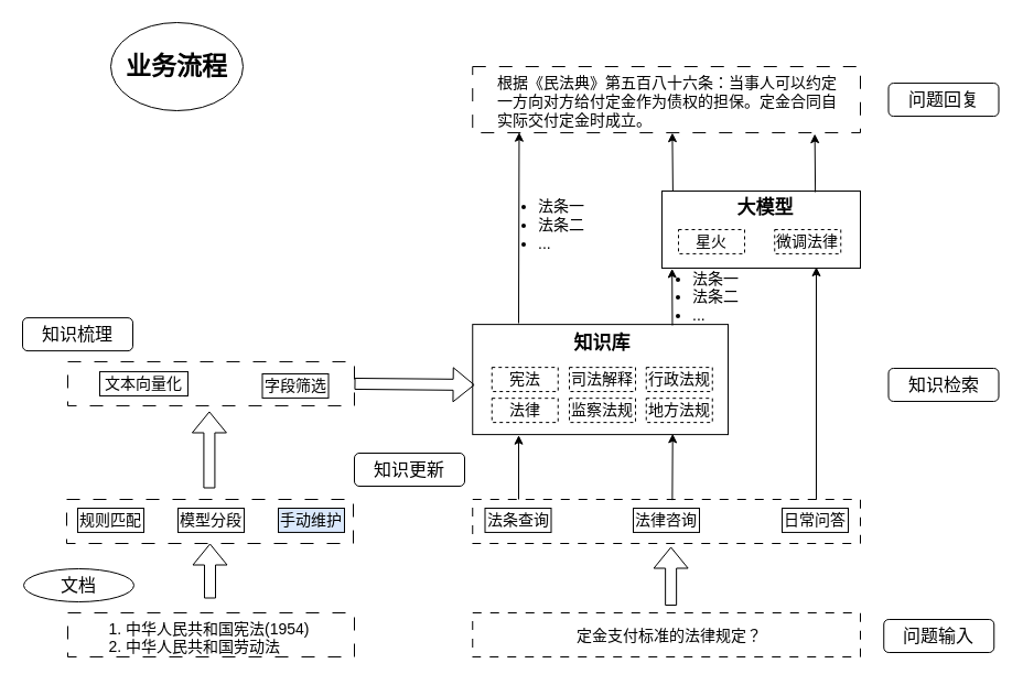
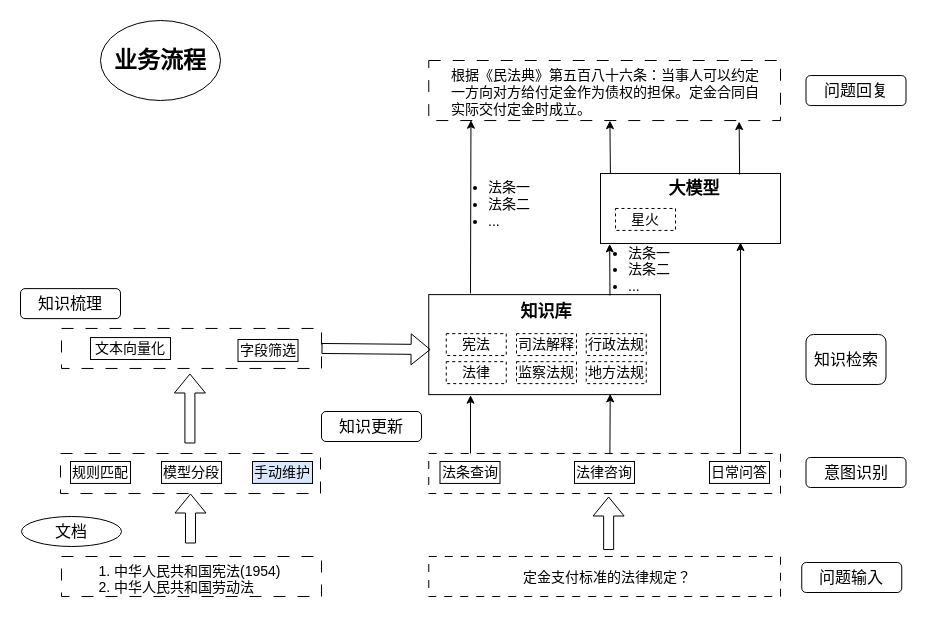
  <mxCell id="0" />
  <mxCell id="1" parent="0" />
  <mxCell id="2" value="" style="rounded=0;whiteSpace=wrap;html=1;dashed=1;dashPattern=8 8;" vertex="1" parent="1"><mxGeometry x="428.25" y="556" width="351.75" height="40" as="geometry" /></mxCell>
  <mxCell id="3" value="" style="rounded=0;whiteSpace=wrap;html=1;dashed=1;dashPattern=12 12;fontSize=14;" vertex="1" parent="1"><mxGeometry x="61" y="327.96" width="260" height="40" as="geometry" /></mxCell>
  <mxCell id="4" value="" style="rounded=0;whiteSpace=wrap;html=1;dashed=1;dashPattern=8 8;" vertex="1" parent="1"><mxGeometry x="428.25" y="453" width="351.75" height="40" as="geometry" /></mxCell>
  <mxCell id="5" value="" style="rounded=0;whiteSpace=wrap;html=1;dashed=1;dashPattern=12 12;" vertex="1" parent="1"><mxGeometry x="428.25" y="60" width="351.75" height="60.05" as="geometry" /></mxCell>
  <mxCell id="6" value="" style="rounded=0;whiteSpace=wrap;html=1;dashed=1;dashPattern=12 12;" vertex="1" parent="1"><mxGeometry x="60" y="453" width="260" height="40" as="geometry" /></mxCell>
- <mxCell id="8" value="知识检索" style="rounded=1;whiteSpace=wrap;html=1;fontSize=16;" vertex="1" parent="1"><mxGeometry x="805.5" y="333.97" width="100" height="30" as="geometry" /></mxCell>
+ <mxCell id="7" value="意图识别" style="rounded=1;whiteSpace=wrap;html=1;fontSize=16;" vertex="1" parent="1"><mxGeometry x="805.5" y="456.97" width="100" height="30" as="geometry" /></mxCell>
+ <mxCell id="8" value="知识检索" style="rounded=1;whiteSpace=wrap;html=1;fontSize=16;" vertex="1" parent="1"><mxGeometry x="805.5" y="333.97" width="80" height="50" as="geometry" /></mxCell>
  <mxCell id="9" value="法条查询" style="rounded=0;whiteSpace=wrap;html=1;fontSize=14;" vertex="1" parent="1"><mxGeometry x="439.5" y="461" width="60" height="21.94" as="geometry" /></mxCell>
  <mxCell id="10" value="法律咨询" style="rounded=0;whiteSpace=wrap;html=1;fontSize=14;" vertex="1" parent="1"><mxGeometry x="574" y="461" width="60" height="21.94" as="geometry" /></mxCell>
  <mxCell id="11" value="日常问答" style="rounded=0;whiteSpace=wrap;html=1;fontSize=14;" vertex="1" parent="1"><mxGeometry x="709" y="461" width="60" height="21.94" as="geometry" /></mxCell>
  <mxCell id="12" value="知识库" style="text;html=1;strokeColor=none;fillColor=none;align=center;verticalAlign=middle;whiteSpace=wrap;rounded=0;strokeWidth=1;fontSize=14;dashed=1;" vertex="1" parent="1"><mxGeometry x="475.75" y="348.94" width="60" height="30" as="geometry" /></mxCell>
  <mxCell id="13" value="大模型" style="text;html=1;strokeColor=none;fillColor=none;align=center;verticalAlign=middle;whiteSpace=wrap;rounded=0;strokeWidth=1;fontSize=14;dashed=1;" vertex="1" parent="1"><mxGeometry x="595.75" y="348.94" width="60" height="30" as="geometry" /></mxCell>
  <mxCell id="14" value="" style="rounded=0;whiteSpace=wrap;html=1;" vertex="1" parent="1"><mxGeometry x="428.25" y="294.11" width="231.75" height="100" as="geometry" /></mxCell>
  <mxCell id="15" value="知识库" style="text;html=1;strokeColor=none;fillColor=none;align=center;verticalAlign=middle;whiteSpace=wrap;rounded=0;strokeWidth=1;fontSize=17;fontStyle=1" vertex="1" parent="1"><mxGeometry x="516" y="296.96" width="60" height="30" as="geometry" /></mxCell>
  <mxCell id="16" value="宪法" style="rounded=0;whiteSpace=wrap;html=1;dashed=1;fontSize=14;" vertex="1" parent="1"><mxGeometry x="445.75" y="333.11" width="60" height="21.94" as="geometry" /></mxCell>
  <mxCell id="17" value="法律" style="rounded=0;whiteSpace=wrap;html=1;dashed=1;fontSize=14;" vertex="1" parent="1"><mxGeometry x="445.75" y="361.17" width="60" height="21.94" as="geometry" /></mxCell>
  <mxCell id="18" value="司法解释" style="rounded=0;whiteSpace=wrap;html=1;dashed=1;fontSize=14;" vertex="1" parent="1"><mxGeometry x="516" y="333.11" width="60" height="21.94" as="geometry" /></mxCell>
  <mxCell id="19" value="监察法规" style="rounded=0;whiteSpace=wrap;html=1;dashed=1;fontSize=14;" vertex="1" parent="1"><mxGeometry x="516" y="361.17" width="60" height="21.94" as="geometry" /></mxCell>
  <mxCell id="20" value="行政法规" style="rounded=0;whiteSpace=wrap;html=1;dashed=1;fontSize=14;" vertex="1" parent="1"><mxGeometry x="585.75" y="333.11" width="60" height="21.94" as="geometry" /></mxCell>
  <mxCell id="21" value="地方法规" style="rounded=0;whiteSpace=wrap;html=1;dashed=1;fontSize=14;" vertex="1" parent="1"><mxGeometry x="585.75" y="361.17" width="60" height="21.94" as="geometry" /></mxCell>
  <mxCell id="22" value="" style="endArrow=classic;html=1;rounded=0;exitX=0.515;exitY=0.016;exitDx=0;exitDy=0;exitPerimeter=0;entryX=0.783;entryY=0.993;entryDx=0;entryDy=0;entryPerimeter=0;" edge="1" parent="1" source="4" target="14"><mxGeometry width="50" height="50" relative="1" as="geometry"><mxPoint x="601.75" y="456.97" as="sourcePoint" /><mxPoint x="605.75" y="392.97" as="targetPoint" /></mxGeometry></mxCell>
  <mxCell id="23" value="" style="endArrow=classic;html=1;rounded=0;" edge="1" parent="1"><mxGeometry width="50" height="50" relative="1" as="geometry"><mxPoint x="740" y="453" as="sourcePoint" /><mxPoint x="740" y="242" as="targetPoint" /></mxGeometry></mxCell>
  <mxCell id="24" value="" style="rounded=0;whiteSpace=wrap;html=1;" vertex="1" parent="1"><mxGeometry x="600" y="173" width="180" height="70" as="geometry" /></mxCell>
  <mxCell id="25" value="大模型" style="text;html=1;strokeColor=none;fillColor=none;align=center;verticalAlign=middle;whiteSpace=wrap;rounded=0;strokeWidth=1;fontSize=17;fontStyle=1" vertex="1" parent="1"><mxGeometry x="664.25" y="174" width="60" height="30" as="geometry" /></mxCell>
  <mxCell id="26" value="问题回复" style="rounded=1;whiteSpace=wrap;html=1;fontSize=16;" vertex="1" parent="1"><mxGeometry x="805.5" y="75.05" width="100" height="30" as="geometry" /></mxCell>
  <mxCell id="27" value="知识梳理" style="rounded=1;whiteSpace=wrap;html=1;fontSize=16;" vertex="1" parent="1"><mxGeometry x="20" y="288.11" width="100" height="30" as="geometry" /></mxCell>
  <mxCell id="28" value="规则匹配" style="rounded=0;whiteSpace=wrap;html=1;fontSize=14;" vertex="1" parent="1"><mxGeometry x="70" y="461" width="60" height="21.94" as="geometry" /></mxCell>
  <mxCell id="29" value="模型分段" style="rounded=0;whiteSpace=wrap;html=1;fontSize=14;" vertex="1" parent="1"><mxGeometry x="161" y="461" width="60" height="21.94" as="geometry" /></mxCell>
  <mxCell id="30" value="手动维护" style="rounded=0;whiteSpace=wrap;html=1;fontSize=14;fillColor=#dae8fc;" vertex="1" parent="1"><mxGeometry x="252" y="461" width="60" height="21.94" as="geometry" /></mxCell>
  <mxCell id="31" value="文本向量化" style="rounded=0;whiteSpace=wrap;html=1;fontSize=14;" vertex="1" parent="1"><mxGeometry x="90" y="337.07" width="80" height="21.94" as="geometry" /></mxCell>
  <mxCell id="32" value="字段筛选" style="rounded=0;whiteSpace=wrap;html=1;fontSize=14;" vertex="1" parent="1"><mxGeometry x="237.5" y="338.99" width="60" height="21.94" as="geometry" /></mxCell>
  <mxCell id="33" value="" style="shape=flexArrow;endArrow=classic;html=1;rounded=0;" edge="1" parent="1"><mxGeometry width="50" height="50" relative="1" as="geometry"><mxPoint x="190" y="543" as="sourcePoint" /><mxPoint x="190" y="493" as="targetPoint" /></mxGeometry></mxCell>
  <mxCell id="34" value="知识更新" style="rounded=1;whiteSpace=wrap;html=1;fontSize=16;" vertex="1" parent="1"><mxGeometry x="321" y="410.99" width="100" height="30" as="geometry" /></mxCell>
  <mxCell id="35" value="" style="shape=flexArrow;endArrow=classic;html=1;rounded=0;exitX=1;exitY=0.5;exitDx=0;exitDy=0;entryX=0.008;entryY=0.549;entryDx=0;entryDy=0;entryPerimeter=0;" edge="1" parent="1" source="3" target="14"><mxGeometry width="50" height="50" relative="1" as="geometry"><mxPoint x="330" y="333" as="sourcePoint" /><mxPoint x="428.25" y="341.07" as="targetPoint" /></mxGeometry></mxCell>
  <mxCell id="36" value="定金支付标准的法律规定？" style="text;html=1;strokeColor=none;fillColor=none;align=center;verticalAlign=middle;whiteSpace=wrap;rounded=0;flipH=1;fontSize=14;" vertex="1" parent="1"><mxGeometry x="518.88" y="563" width="176.12" height="27.5" as="geometry" /></mxCell>
  <mxCell id="37" value="" style="endArrow=classic;html=1;rounded=0;exitX=0.055;exitY=-0.005;exitDx=0;exitDy=0;exitPerimeter=0;entryX=0.515;entryY=1.001;entryDx=0;entryDy=0;entryPerimeter=0;" edge="1" parent="1" source="24" target="5"><mxGeometry width="50" height="50" relative="1" as="geometry"><mxPoint x="614" y="173" as="sourcePoint" /><mxPoint x="613.53" y="120.05" as="targetPoint" /></mxGeometry></mxCell>
  <mxCell id="38" value="根据《民法典》第五百八十六条：当事人可以约定一方向对方给付定金作为债权的担保。定金合同自实际交付定金时成立。" style="text;whiteSpace=wrap;fontSize=14;" vertex="1" parent="1"><mxGeometry x="449" y="60" width="320" height="40" as="geometry" /></mxCell>
  <mxCell id="39" value="" style="shape=flexArrow;endArrow=classic;html=1;rounded=0;exitX=0.5;exitY=0;exitDx=0;exitDy=0;entryX=0.5;entryY=1;entryDx=0;entryDy=0;" edge="1" parent="1"><mxGeometry width="50" height="50" relative="1" as="geometry"><mxPoint x="608.125" y="549.5" as="sourcePoint" /><mxPoint x="608.125" y="496" as="targetPoint" /></mxGeometry></mxCell>
  <mxCell id="40" value="" style="endArrow=classic;html=1;rounded=0;entryX=0.12;entryY=0.994;entryDx=0;entryDy=0;entryPerimeter=0;" edge="1" parent="1" target="5"><mxGeometry width="50" height="50" relative="1" as="geometry"><mxPoint x="470" y="293" as="sourcePoint" /><mxPoint x="480" y="123" as="targetPoint" /></mxGeometry></mxCell>
  <mxCell id="41" value="" style="endArrow=classic;html=1;rounded=0;entryX=0.051;entryY=1.006;entryDx=0;entryDy=0;entryPerimeter=0;exitX=0.782;exitY=0.009;exitDx=0;exitDy=0;exitPerimeter=0;" edge="1" parent="1" source="14" target="24"><mxGeometry width="50" height="50" relative="1" as="geometry"><mxPoint x="610" y="293" as="sourcePoint" /><mxPoint x="616" y="244" as="targetPoint" /></mxGeometry></mxCell>
  <mxCell id="42" value="" style="endArrow=classic;html=1;rounded=0;" edge="1" parent="1"><mxGeometry width="50" height="50" relative="1" as="geometry"><mxPoint x="739.11" y="174.02" as="sourcePoint" /><mxPoint x="738.64" y="121.07" as="targetPoint" /></mxGeometry></mxCell>
  <mxCell id="43" value="问题输入" style="rounded=1;whiteSpace=wrap;html=1;fontSize=16;" vertex="1" parent="1"><mxGeometry x="801.25" y="562" width="100" height="30" as="geometry" /></mxCell>
  <mxCell id="44" value="" style="endArrow=classic;html=1;rounded=0;entryX=0.176;entryY=1.006;entryDx=0;entryDy=0;entryPerimeter=0;" edge="1" parent="1"><mxGeometry width="50" height="50" relative="1" as="geometry"><mxPoint x="470" y="453" as="sourcePoint" /><mxPoint x="470.038" y="394.71" as="targetPoint" /></mxGeometry></mxCell>
  <mxCell id="45" value="" style="shape=flexArrow;endArrow=classic;html=1;rounded=0;" edge="1" parent="1"><mxGeometry width="50" height="50" relative="1" as="geometry"><mxPoint x="189.41" y="442.99" as="sourcePoint" /><mxPoint x="189.41" y="372.99" as="targetPoint" /></mxGeometry></mxCell>
  <mxCell id="46" value="星火" style="rounded=0;whiteSpace=wrap;html=1;dashed=1;fontSize=14;" vertex="1" parent="1"><mxGeometry x="615" y="207.97" width="60" height="21.94" as="geometry" /></mxCell>
- <mxCell id="47" value="微调法律" style="rounded=0;whiteSpace=wrap;html=1;dashed=1;fontSize=14;" vertex="1" parent="1"><mxGeometry x="702.25" y="207.97" width="60" height="21.94" as="geometry" /></mxCell>
  <mxCell id="48" value="业务流程" style="ellipse;whiteSpace=wrap;html=1;fontStyle=1;fontSize=23;" vertex="1" parent="1"><mxGeometry x="100" y="20" width="120" height="80" as="geometry" /></mxCell>
  <mxCell id="49" style="edgeStyle=orthogonalEdgeStyle;rounded=0;orthogonalLoop=1;jettySize=auto;html=1;exitX=0.5;exitY=1;exitDx=0;exitDy=0;" edge="1" parent="1"><mxGeometry relative="1" as="geometry"><mxPoint x="604.125" y="600" as="sourcePoint" /><mxPoint x="604.125" y="600" as="targetPoint" /></mxGeometry></mxCell>
  <mxCell id="50" value="&lt;ul style=&quot;font-size: 14px;&quot;&gt;&lt;li style=&quot;font-size: 14px;&quot;&gt;法条一&lt;/li&gt;&lt;li style=&quot;font-size: 14px;&quot;&gt;法条二&lt;/li&gt;&lt;li style=&quot;font-size: 14px;&quot;&gt;...&lt;/li&gt;&lt;/ul&gt;" style="text;strokeColor=none;fillColor=none;html=1;whiteSpace=wrap;verticalAlign=middle;overflow=hidden;fontSize=14;" vertex="1" parent="1"><mxGeometry x="585.75" y="228.11" width="94.25" height="65.89" as="geometry" /></mxCell>
  <mxCell id="51" value="&lt;ul style=&quot;font-size: 14px;&quot;&gt;&lt;li style=&quot;font-size: 14px;&quot;&gt;法条一&lt;/li&gt;&lt;li style=&quot;font-size: 14px;&quot;&gt;法条二&lt;/li&gt;&lt;li style=&quot;font-size: 14px;&quot;&gt;...&lt;/li&gt;&lt;/ul&gt;" style="text;strokeColor=none;fillColor=none;html=1;whiteSpace=wrap;verticalAlign=middle;overflow=hidden;fontSize=14;" vertex="1" parent="1"><mxGeometry x="445.75" y="162.97" width="84.25" height="67.03" as="geometry" /></mxCell>
  <mxCell id="52" value="文档" style="ellipse;whiteSpace=wrap;html=1;fontSize=16;" vertex="1" parent="1"><mxGeometry x="21" y="516" width="100" height="30" as="geometry" /></mxCell>
  <mxCell id="53" value="" style="rounded=0;whiteSpace=wrap;html=1;dashed=1;dashPattern=12 12;" vertex="1" parent="1"><mxGeometry x="61" y="556" width="260" height="40" as="geometry" /></mxCell>
  <mxCell id="54" value="&lt;ol style=&quot;font-size: 14px;&quot;&gt;&lt;li style=&quot;font-size: 14px;&quot;&gt;中华人民共和国宪法(1954)&lt;br style=&quot;font-size: 14px;&quot;&gt;&lt;/li&gt;&lt;li style=&quot;font-size: 14px;&quot;&gt;中华人民共和国劳动法&lt;/li&gt;&lt;/ol&gt;" style="text;strokeColor=none;fillColor=none;html=1;whiteSpace=wrap;verticalAlign=middle;overflow=hidden;fontSize=14;" vertex="1" parent="1"><mxGeometry x="72" y="546" width="249" height="64" as="geometry" /></mxCell>
